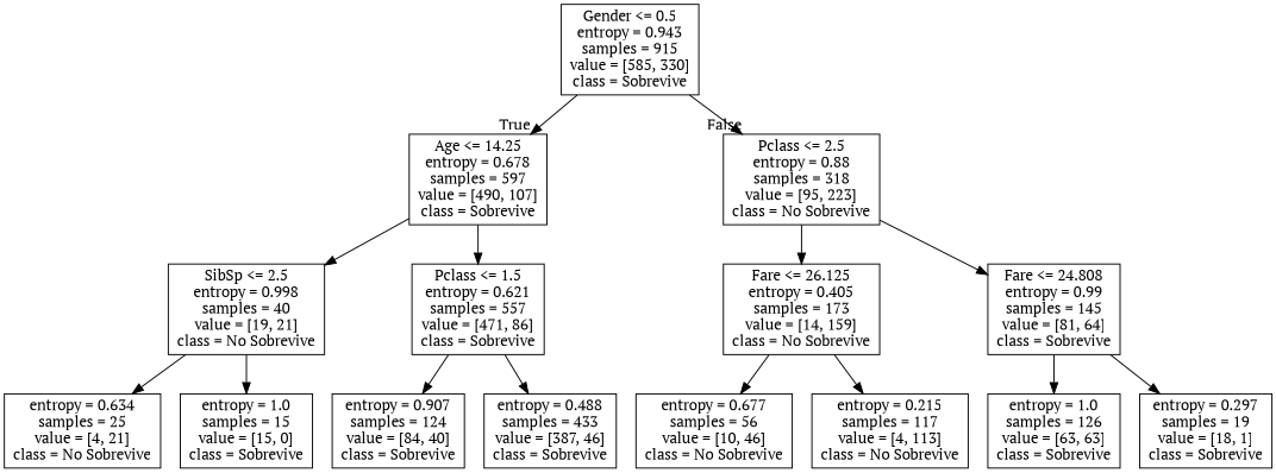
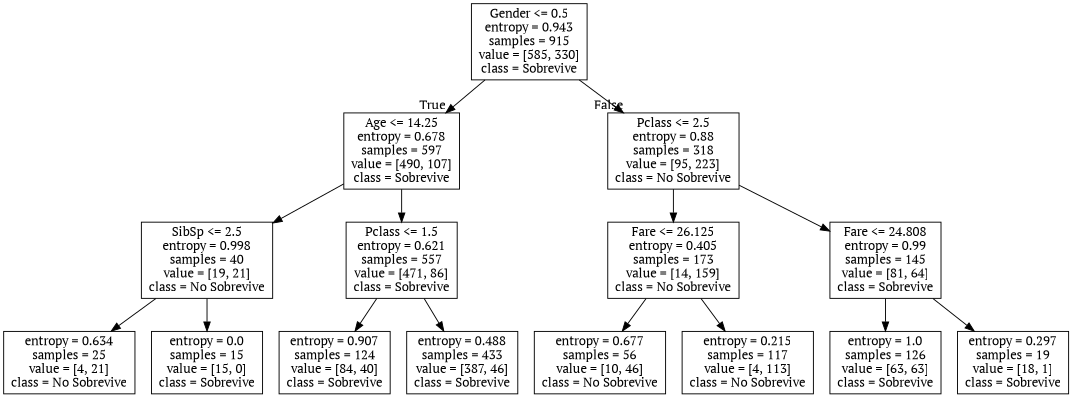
  digraph {
    fontname="PT Serif"
    node [shape=box fontname="PT Serif"]
    edge [fontname="PT Serif"]
    n1 [label="Gender <= 0.5\nentropy = 0.943\nsamples = 915\nvalue = [585, 330]\nclass = Sobrevive"]
    n2 [label="Age <= 14.25\nentropy = 0.678\nsamples = 597\nvalue = [490, 107]\nclass = Sobrevive"]
    n3 [label="Pclass <= 2.5\nentropy = 0.88\nsamples = 318\nvalue = [95, 223]\nclass = No Sobrevive"]
    n4 [label="SibSp <= 2.5\nentropy = 0.998\nsamples = 40\nvalue = [19, 21]\nclass = No Sobrevive"]
    n5 [label="Pclass <= 1.5\nentropy = 0.621\nsamples = 557\nvalue = [471, 86]\nclass = Sobrevive"]
    n6 [label="entropy = 0.634\nsamples = 25\nvalue = [4, 21]\nclass = No Sobrevive"]
-   n7 [label="entropy = 1.0\nsamples = 15\nvalue = [15, 0]\nclass = Sobrevive"]
+   n7 [label="entropy = 0.0\nsamples = 15\nvalue = [15, 0]\nclass = Sobrevive"]
    n8 [label="entropy = 0.907\nsamples = 124\nvalue = [84, 40]\nclass = Sobrevive"]
    n9 [label="entropy = 0.488\nsamples = 433\nvalue = [387, 46]\nclass = Sobrevive"]
    n10 [label="Fare <= 26.125\nentropy = 0.405\nsamples = 173\nvalue = [14, 159]\nclass = No Sobrevive"]
    n11 [label="Fare <= 24.808\nentropy = 0.99\nsamples = 145\nvalue = [81, 64]\nclass = Sobrevive"]
    n12 [label="entropy = 0.677\nsamples = 56\nvalue = [10, 46]\nclass = No Sobrevive"]
    n13 [label="entropy = 0.215\nsamples = 117\nvalue = [4, 113]\nclass = No Sobrevive"]
    n14 [label="entropy = 1.0\nsamples = 126\nvalue = [63, 63]\nclass = Sobrevive"]
    n15 [label="entropy = 0.297\nsamples = 19\nvalue = [18, 1]\nclass = Sobrevive"]
    n1 -> n2 [headlabel=True labelangle=45 labeldistance=2.5]
    n1 -> n3 [headlabel=False labelangle=-45 labeldistance=2.5]
    n2 -> n4
    n2 -> n5
    n3 -> n10
    n3 -> n11
    n4 -> n6
    n4 -> n7
    n5 -> n8
    n5 -> n9
    n10 -> n12
    n10 -> n13
    n11 -> n14
    n11 -> n15
  }
